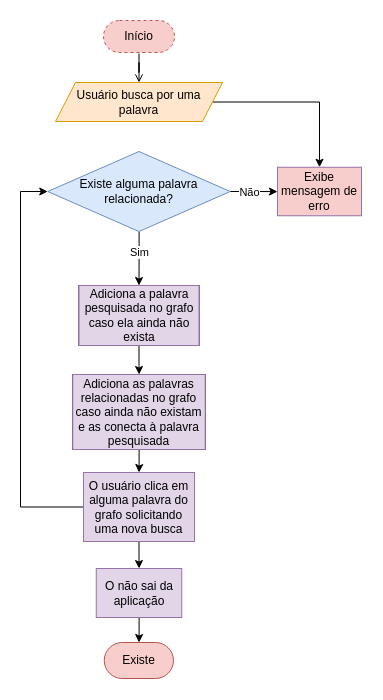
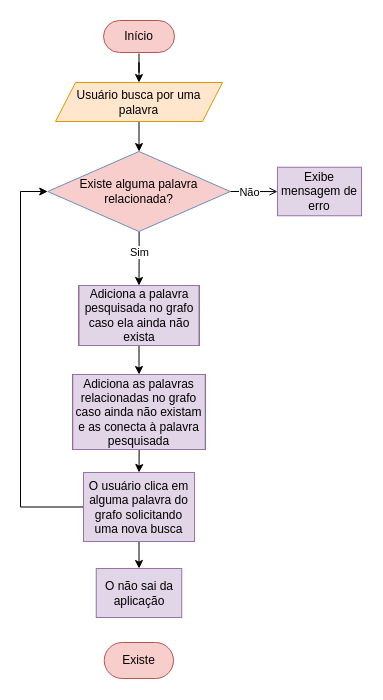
  <mxCell id="0" />
  <mxCell id="1" parent="0" />
- <mxCell id="2" style="edgeStyle=orthogonalEdgeStyle;rounded=0;orthogonalLoop=1;jettySize=auto;html=1;endArrow=open;" edge="1" parent="1" source="3" target="5"><mxGeometry relative="1" as="geometry" /></mxCell>
- <mxCell id="3" value="Início" style="rounded=1;whiteSpace=wrap;html=1;fillColor=#f8cecc;strokeColor=#b85450;perimeterSpacing=1;arcSize=50;dashed=1;" vertex="1" parent="1"><mxGeometry x="103" y="20" width="71" height="32" as="geometry" /></mxCell>
- <mxCell id="4" style="edgeStyle=orthogonalEdgeStyle;rounded=0;orthogonalLoop=1;jettySize=auto;html=1;" edge="1" parent="1" source="5" target="11"><mxGeometry relative="1" as="geometry" /></mxCell>
+ <mxCell id="2" style="edgeStyle=orthogonalEdgeStyle;rounded=0;orthogonalLoop=1;jettySize=auto;html=1;" edge="1" parent="1" source="3" target="5"><mxGeometry relative="1" as="geometry" /></mxCell>
+ <mxCell id="3" value="Início" style="rounded=1;whiteSpace=wrap;html=1;fillColor=#f8cecc;strokeColor=#b85450;perimeterSpacing=1;arcSize=50;" vertex="1" parent="1"><mxGeometry x="103" y="20" width="71" height="32" as="geometry" /></mxCell>
+ <mxCell id="4" style="edgeStyle=orthogonalEdgeStyle;rounded=0;orthogonalLoop=1;jettySize=auto;html=1;" edge="1" parent="1" source="5" target="10"><mxGeometry relative="1" as="geometry" /></mxCell>
  <mxCell id="5" value="Usuário busca por uma palavra" style="shape=parallelogram;perimeter=parallelogramPerimeter;whiteSpace=wrap;html=1;fixedSize=1;fillColor=#ffe6cc;strokeColor=#d79b00;" vertex="1" parent="1"><mxGeometry x="55" y="82" width="167" height="39" as="geometry" /></mxCell>
- <mxCell id="6" style="edgeStyle=orthogonalEdgeStyle;rounded=0;orthogonalLoop=1;jettySize=auto;html=1;" edge="1" parent="1" source="10" target="11"><mxGeometry relative="1" as="geometry" /></mxCell>
+ <mxCell id="6" style="edgeStyle=orthogonalEdgeStyle;rounded=0;orthogonalLoop=1;jettySize=auto;html=1;endArrow=open;" edge="1" parent="1" source="10" target="11"><mxGeometry relative="1" as="geometry" /></mxCell>
  <mxCell id="7" value="Não" style="edgeLabel;html=1;align=center;verticalAlign=middle;resizable=0;points=[];" vertex="1" connectable="0" parent="6"><mxGeometry x="-0.255" y="1" relative="1" as="geometry"><mxPoint x="1" y="1" as="offset" /></mxGeometry></mxCell>
  <mxCell id="8" style="edgeStyle=orthogonalEdgeStyle;rounded=0;orthogonalLoop=1;jettySize=auto;html=1;" edge="1" parent="1" source="10" target="13"><mxGeometry relative="1" as="geometry"><mxPoint x="256" y="315" as="sourcePoint" /></mxGeometry></mxCell>
  <mxCell id="9" value="Sim" style="edgeLabel;html=1;align=center;verticalAlign=middle;resizable=0;points=[];" vertex="1" connectable="0" parent="8"><mxGeometry x="-0.228" relative="1" as="geometry"><mxPoint as="offset" /></mxGeometry></mxCell>
- <mxCell id="10" value="Existe alguma palavra relacionada?" style="rhombus;whiteSpace=wrap;html=1;fillColor=#dae8fc;strokeColor=#6c8ebf;" vertex="1" parent="1"><mxGeometry x="47.25" y="151" width="182.5" height="80" as="geometry" /></mxCell>
- <mxCell id="11" value="Exibe mensagem de erro" style="rounded=0;whiteSpace=wrap;html=1;fillColor=#f8cecc;strokeColor=#9673a6;" vertex="1" parent="1"><mxGeometry x="277" y="166.75" width="84" height="48.5" as="geometry" /></mxCell>
+ <mxCell id="10" value="Existe alguma palavra relacionada?" style="rhombus;whiteSpace=wrap;html=1;fillColor=#f8cecc;strokeColor=#6c8ebf;" vertex="1" parent="1"><mxGeometry x="47.25" y="151" width="182.5" height="80" as="geometry" /></mxCell>
+ <mxCell id="11" value="Exibe mensagem de erro" style="rounded=0;whiteSpace=wrap;html=1;fillColor=#e1d5e7;strokeColor=#9673a6;" vertex="1" parent="1"><mxGeometry x="277" y="166.75" width="84" height="48.5" as="geometry" /></mxCell>
  <mxCell id="12" style="edgeStyle=orthogonalEdgeStyle;rounded=0;orthogonalLoop=1;jettySize=auto;html=1;" edge="1" parent="1" source="13" target="15"><mxGeometry relative="1" as="geometry" /></mxCell>
  <mxCell id="13" value="Adiciona a palavra pesquisada no grafo caso ela ainda não exista" style="rounded=0;whiteSpace=wrap;html=1;" vertex="1" parent="1"><mxGeometry x="78.5" y="285" width="120" height="60" as="geometry" /></mxCell>
  <mxCell id="14" style="edgeStyle=orthogonalEdgeStyle;rounded=0;orthogonalLoop=1;jettySize=auto;html=1;" edge="1" parent="1" source="15" target="18"><mxGeometry relative="1" as="geometry" /></mxCell>
  <mxCell id="15" value="Adiciona as palavras relacionadas no grafo caso ainda não existam e as conecta à palavra pesquisada" style="rounded=0;whiteSpace=wrap;html=1;" vertex="1" parent="1"><mxGeometry x="72.25" y="374" width="132.5" height="75" as="geometry" /></mxCell>
  <mxCell id="16" style="edgeStyle=orthogonalEdgeStyle;rounded=0;orthogonalLoop=1;jettySize=auto;html=1;" edge="1" parent="1" source="18" target="10"><mxGeometry relative="1" as="geometry"><Array as="points"><mxPoint x="20" y="507" /><mxPoint x="20" y="191" /></Array></mxGeometry></mxCell>
  <mxCell id="17" style="edgeStyle=orthogonalEdgeStyle;rounded=0;orthogonalLoop=1;jettySize=auto;html=1;" edge="1" parent="1" source="18" target="20"><mxGeometry relative="1" as="geometry" /></mxCell>
  <mxCell id="18" value="O usuário clica em alguma palavra do grafo solicitando uma nova busca" style="rounded=0;whiteSpace=wrap;html=1;fillColor=#e1d5e7;strokeColor=#9673a6;" vertex="1" parent="1"><mxGeometry x="83" y="472" width="111" height="69" as="geometry" /></mxCell>
- <mxCell id="19" style="edgeStyle=orthogonalEdgeStyle;rounded=0;orthogonalLoop=1;jettySize=auto;html=1;" edge="1" parent="1" source="20" target="21"><mxGeometry relative="1" as="geometry" /></mxCell>
  <mxCell id="20" value="O não sai da aplicação" style="rounded=0;whiteSpace=wrap;html=1;fillColor=#e1d5e7;strokeColor=#9673a6;" vertex="1" parent="1"><mxGeometry x="95.75" y="568" width="85.5" height="49" as="geometry" /></mxCell>
  <mxCell id="21" value="Existe" style="rounded=1;whiteSpace=wrap;html=1;fillColor=#f8cecc;strokeColor=#b85450;arcSize=50;" vertex="1" parent="1"><mxGeometry x="103.75" y="642" width="69.25" height="36" as="geometry" /></mxCell>
  <mxCell id="22" value="Adiciona a palavra pesquisada no grafo caso ela ainda não exista" style="rounded=0;whiteSpace=wrap;html=1;fillColor=#e1d5e7;strokeColor=#9673a6;" vertex="1" parent="1"><mxGeometry x="78.5" y="285" width="120" height="60" as="geometry" /></mxCell>
  <mxCell id="23" value="Adiciona as palavras relacionadas no grafo caso ainda não existam e as conecta à palavra pesquisada" style="rounded=0;whiteSpace=wrap;html=1;fillColor=#e1d5e7;strokeColor=#9673a6;" vertex="1" parent="1"><mxGeometry x="72.25" y="374" width="132.5" height="75" as="geometry" /></mxCell>
